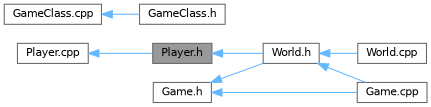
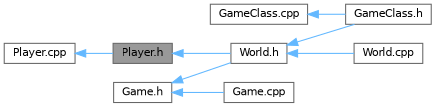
  digraph {
    rankdir=LR
    node [color=grey40 fillcolor=white fontname=Helvetica fontsize=10 shape=box style=filled]
    edge [color=steelblue1 dir=back fontname=Helvetica fontsize=10 labelfontname=Helvetica labelfontsize=10 style=solid]
    n1 [color=gray40 fillcolor=grey60 fontcolor=black height=0.2 label="Player.h" width=0.4]
    n2 [height=0.2 label="World.h" width=0.4]
    n3 [height=0.2 label="Player.cpp" width=0.4]
    n4 [height=0.2 label="GameClass.h" width=0.4]
    n5 [height=0.2 label="World.cpp" width=0.4]
    n6 [height=0.2 label="Game.h" width=0.4]
    n7 [height=0.2 label="Game.cpp" width=0.4]
    n8 [height=0.2 label="GameClass.cpp" width=0.4]
    n1 -> n2
-   n2 -> n7
+   n2 -> n4
    n2 -> n5
    n3 -> n1
    n6 -> n2
    n6 -> n7
    n8 -> n4
  }
